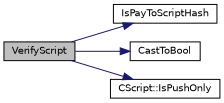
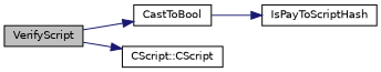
  digraph {
    rankdir=LR
    node [color=black fillcolor=white fontname=Helvetica fontsize=10 shape=record style=filled]
    edge [color=midnightblue fontname=Helvetica fontsize=10 labelfontname=Helvetica labelfontsize=10 style=solid]
    n1 [fillcolor=grey75 fontcolor=black height=0.2 label=VerifyScript width=0.4]
    n2 [height=0.2 label=IsPayToScriptHash width=0.4]
    n3 [height=0.2 label=CastToBool width=0.4]
-   n4 [height=0.2 label="CScript::IsPushOnly" width=0.4]
-   n1 -> n2
+   n4 [height=0.2 label="CScript::CScript" width=0.4]
+   n3 -> n2
    n1 -> n3
    n1 -> n4
  }
